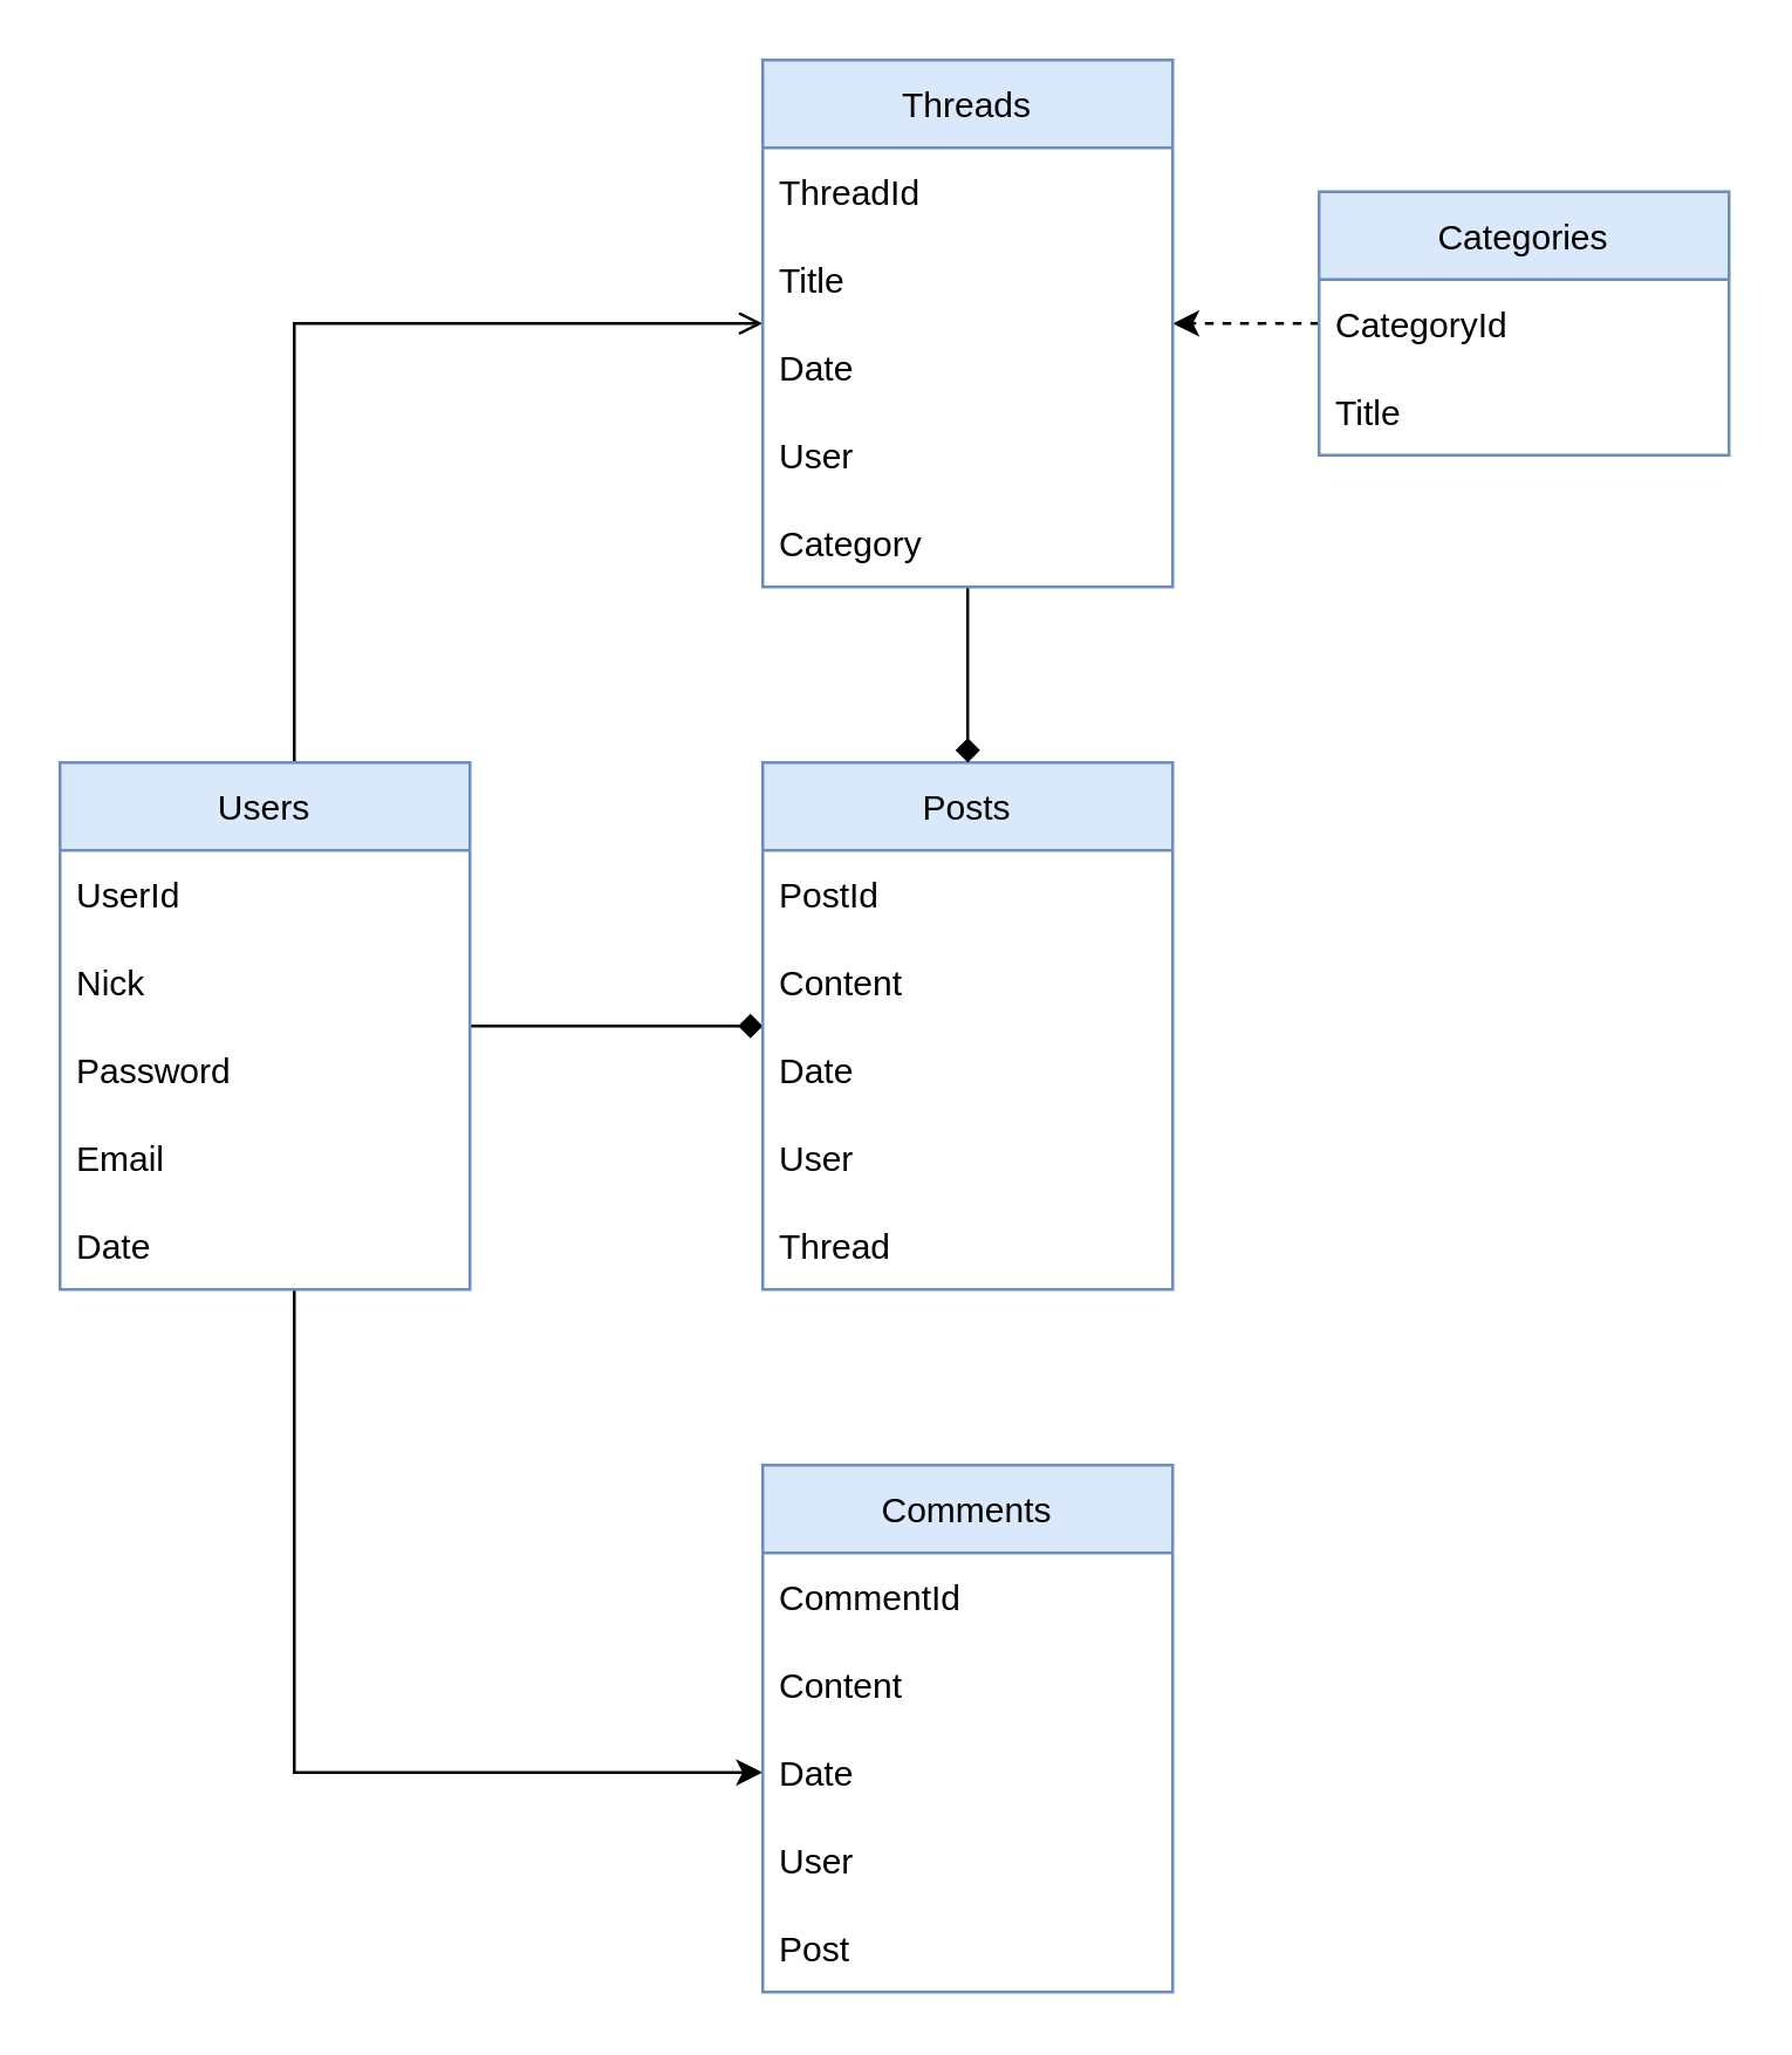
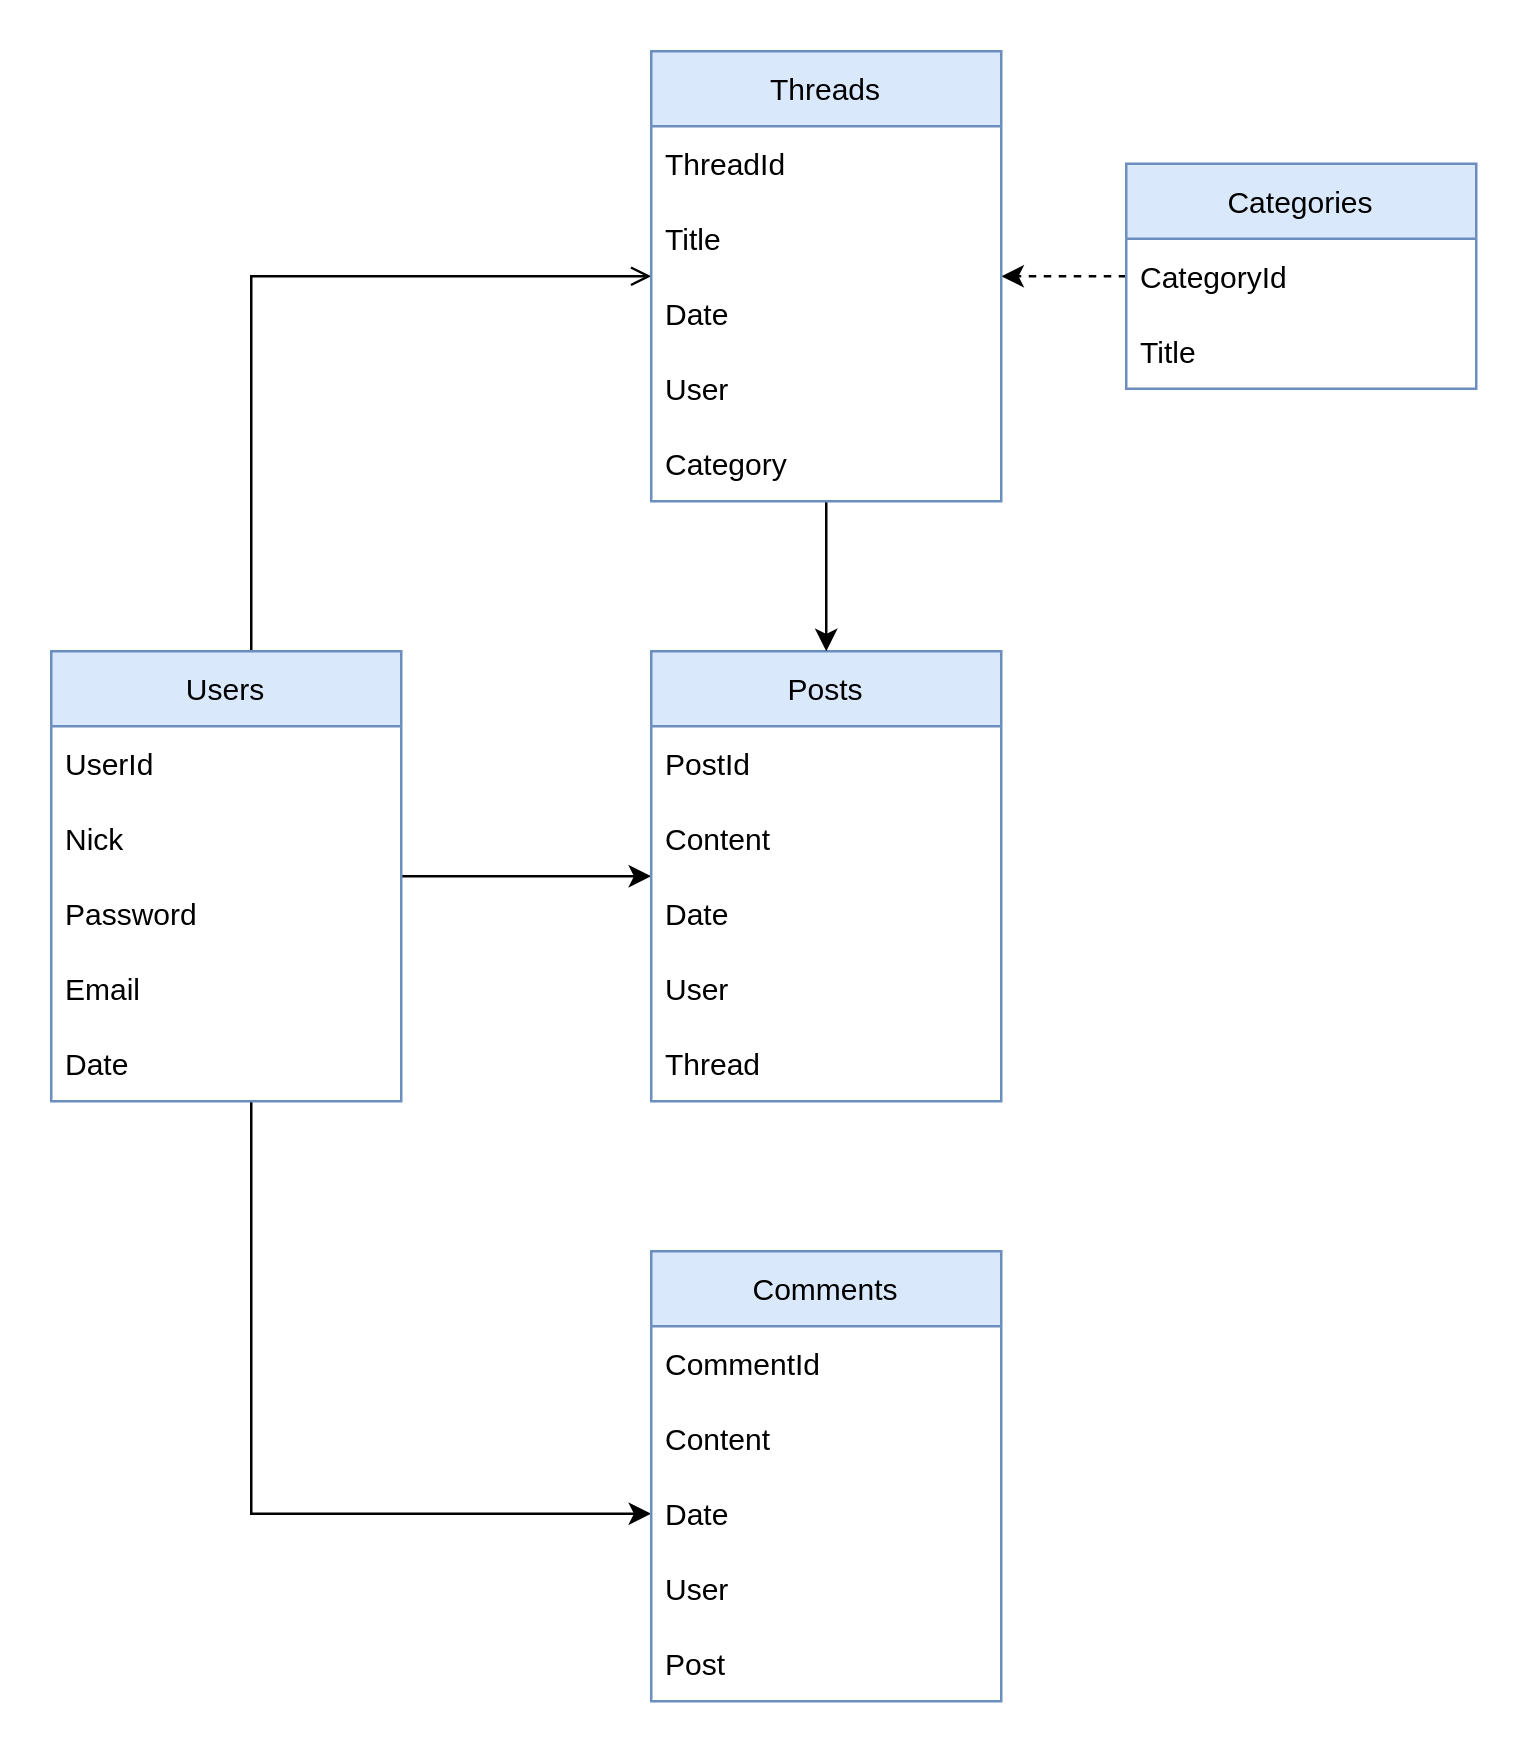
  <mxCell id="0" />
  <mxCell id="1" parent="0" />
  <mxCell id="2" style="edgeStyle=orthogonalEdgeStyle;rounded=0;orthogonalLoop=1;jettySize=auto;html=1;endArrow=open;" edge="1" parent="1" source="5" target="28"><mxGeometry relative="1" as="geometry"><Array as="points"><mxPoint x="100" y="110" /></Array></mxGeometry></mxCell>
- <mxCell id="3" style="edgeStyle=orthogonalEdgeStyle;rounded=0;orthogonalLoop=1;jettySize=auto;html=1;endArrow=diamond;" edge="1" parent="1" source="5" target="11"><mxGeometry relative="1" as="geometry"><Array as="points"><mxPoint x="230" y="350" /><mxPoint x="230" y="350" /></Array></mxGeometry></mxCell>
+ <mxCell id="3" style="edgeStyle=orthogonalEdgeStyle;rounded=0;orthogonalLoop=1;jettySize=auto;html=1;" edge="1" parent="1" source="5" target="11"><mxGeometry relative="1" as="geometry"><Array as="points"><mxPoint x="230" y="350" /><mxPoint x="230" y="350" /></Array></mxGeometry></mxCell>
  <mxCell id="4" style="edgeStyle=orthogonalEdgeStyle;rounded=0;orthogonalLoop=1;jettySize=auto;html=1;entryX=0;entryY=0.5;entryDx=0;entryDy=0;" edge="1" parent="1" source="5" target="20"><mxGeometry relative="1" as="geometry"><Array as="points"><mxPoint x="100" y="605" /></Array></mxGeometry></mxCell>
  <mxCell id="5" value="Users" style="swimlane;fontStyle=0;childLayout=stackLayout;horizontal=1;startSize=30;horizontalStack=0;resizeParent=1;resizeParentMax=0;resizeLast=0;collapsible=1;marginBottom=0;fillColor=#dae8fc;strokeColor=#6c8ebf;" vertex="1" parent="1"><mxGeometry x="20" y="260" width="140" height="180" as="geometry" /></mxCell>
  <mxCell id="6" value="UserId" style="text;strokeColor=none;fillColor=none;align=left;verticalAlign=middle;spacingLeft=4;spacingRight=4;overflow=hidden;points=[[0,0.5],[1,0.5]];portConstraint=eastwest;rotatable=0;" vertex="1" parent="5"><mxGeometry y="30" width="140" height="30" as="geometry" /></mxCell>
  <mxCell id="7" value="Nick    " style="text;strokeColor=none;fillColor=none;align=left;verticalAlign=middle;spacingLeft=4;spacingRight=4;overflow=hidden;points=[[0,0.5],[1,0.5]];portConstraint=eastwest;rotatable=0;" vertex="1" parent="5"><mxGeometry y="60" width="140" height="30" as="geometry" /></mxCell>
  <mxCell id="8" value="Password" style="text;strokeColor=none;fillColor=none;align=left;verticalAlign=middle;spacingLeft=4;spacingRight=4;overflow=hidden;points=[[0,0.5],[1,0.5]];portConstraint=eastwest;rotatable=0;" vertex="1" parent="5"><mxGeometry y="90" width="140" height="30" as="geometry" /></mxCell>
  <mxCell id="9" value="Email" style="text;strokeColor=none;fillColor=none;align=left;verticalAlign=middle;spacingLeft=4;spacingRight=4;overflow=hidden;points=[[0,0.5],[1,0.5]];portConstraint=eastwest;rotatable=0;" vertex="1" parent="5"><mxGeometry y="120" width="140" height="30" as="geometry" /></mxCell>
  <mxCell id="10" value="Date" style="text;strokeColor=none;fillColor=none;align=left;verticalAlign=middle;spacingLeft=4;spacingRight=4;overflow=hidden;points=[[0,0.5],[1,0.5]];portConstraint=eastwest;rotatable=0;" vertex="1" parent="5"><mxGeometry y="150" width="140" height="30" as="geometry" /></mxCell>
  <mxCell id="11" value="Posts" style="swimlane;fontStyle=0;childLayout=stackLayout;horizontal=1;startSize=30;horizontalStack=0;resizeParent=1;resizeParentMax=0;resizeLast=0;collapsible=1;marginBottom=0;fillColor=#dae8fc;strokeColor=#6c8ebf;" vertex="1" parent="1"><mxGeometry x="260" y="260" width="140" height="180" as="geometry" /></mxCell>
  <mxCell id="12" value="PostId" style="text;strokeColor=none;fillColor=none;align=left;verticalAlign=middle;spacingLeft=4;spacingRight=4;overflow=hidden;points=[[0,0.5],[1,0.5]];portConstraint=eastwest;rotatable=0;" vertex="1" parent="11"><mxGeometry y="30" width="140" height="30" as="geometry" /></mxCell>
  <mxCell id="13" value="Content" style="text;strokeColor=none;fillColor=none;align=left;verticalAlign=middle;spacingLeft=4;spacingRight=4;overflow=hidden;points=[[0,0.5],[1,0.5]];portConstraint=eastwest;rotatable=0;" vertex="1" parent="11"><mxGeometry y="60" width="140" height="30" as="geometry" /></mxCell>
  <mxCell id="14" value="Date" style="text;strokeColor=none;fillColor=none;align=left;verticalAlign=middle;spacingLeft=4;spacingRight=4;overflow=hidden;points=[[0,0.5],[1,0.5]];portConstraint=eastwest;rotatable=0;" vertex="1" parent="11"><mxGeometry y="90" width="140" height="30" as="geometry" /></mxCell>
  <mxCell id="15" value="User" style="text;strokeColor=none;fillColor=none;align=left;verticalAlign=middle;spacingLeft=4;spacingRight=4;overflow=hidden;points=[[0,0.5],[1,0.5]];portConstraint=eastwest;rotatable=0;" vertex="1" parent="11"><mxGeometry y="120" width="140" height="30" as="geometry" /></mxCell>
  <mxCell id="16" value="Thread" style="text;strokeColor=none;fillColor=none;align=left;verticalAlign=middle;spacingLeft=4;spacingRight=4;overflow=hidden;points=[[0,0.5],[1,0.5]];portConstraint=eastwest;rotatable=0;" vertex="1" parent="11"><mxGeometry y="150" width="140" height="30" as="geometry" /></mxCell>
  <mxCell id="17" value="Comments" style="swimlane;fontStyle=0;childLayout=stackLayout;horizontal=1;startSize=30;horizontalStack=0;resizeParent=1;resizeParentMax=0;resizeLast=0;collapsible=1;marginBottom=0;fillColor=#dae8fc;strokeColor=#6c8ebf;" vertex="1" parent="1"><mxGeometry x="260" y="500" width="140" height="180" as="geometry" /></mxCell>
  <mxCell id="18" value="CommentId" style="text;strokeColor=none;fillColor=none;align=left;verticalAlign=middle;spacingLeft=4;spacingRight=4;overflow=hidden;points=[[0,0.5],[1,0.5]];portConstraint=eastwest;rotatable=0;" vertex="1" parent="17"><mxGeometry y="30" width="140" height="30" as="geometry" /></mxCell>
  <mxCell id="19" value="Content" style="text;strokeColor=none;fillColor=none;align=left;verticalAlign=middle;spacingLeft=4;spacingRight=4;overflow=hidden;points=[[0,0.5],[1,0.5]];portConstraint=eastwest;rotatable=0;" vertex="1" parent="17"><mxGeometry y="60" width="140" height="30" as="geometry" /></mxCell>
  <mxCell id="20" value="Date" style="text;strokeColor=none;fillColor=none;align=left;verticalAlign=middle;spacingLeft=4;spacingRight=4;overflow=hidden;points=[[0,0.5],[1,0.5]];portConstraint=eastwest;rotatable=0;" vertex="1" parent="17"><mxGeometry y="90" width="140" height="30" as="geometry" /></mxCell>
  <mxCell id="21" value="User" style="text;strokeColor=none;fillColor=none;align=left;verticalAlign=middle;spacingLeft=4;spacingRight=4;overflow=hidden;points=[[0,0.5],[1,0.5]];portConstraint=eastwest;rotatable=0;" vertex="1" parent="17"><mxGeometry y="120" width="140" height="30" as="geometry" /></mxCell>
  <mxCell id="22" value="Post" style="text;strokeColor=none;fillColor=none;align=left;verticalAlign=middle;spacingLeft=4;spacingRight=4;overflow=hidden;points=[[0,0.5],[1,0.5]];portConstraint=eastwest;rotatable=0;" vertex="1" parent="17"><mxGeometry y="150" width="140" height="30" as="geometry" /></mxCell>
  <mxCell id="23" style="edgeStyle=orthogonalEdgeStyle;rounded=0;orthogonalLoop=1;jettySize=auto;html=1;dashed=1;" edge="1" parent="1" source="24" target="28"><mxGeometry relative="1" as="geometry" /></mxCell>
  <mxCell id="24" value="Categories" style="swimlane;fontStyle=0;childLayout=stackLayout;horizontal=1;startSize=30;horizontalStack=0;resizeParent=1;resizeParentMax=0;resizeLast=0;collapsible=1;marginBottom=0;fillColor=#dae8fc;strokeColor=#6c8ebf;" vertex="1" parent="1"><mxGeometry x="450" y="65" width="140" height="90" as="geometry" /></mxCell>
  <mxCell id="25" value="CategoryId" style="text;strokeColor=none;fillColor=none;align=left;verticalAlign=middle;spacingLeft=4;spacingRight=4;overflow=hidden;points=[[0,0.5],[1,0.5]];portConstraint=eastwest;rotatable=0;" vertex="1" parent="24"><mxGeometry y="30" width="140" height="30" as="geometry" /></mxCell>
  <mxCell id="26" value="Title" style="text;strokeColor=none;fillColor=none;align=left;verticalAlign=middle;spacingLeft=4;spacingRight=4;overflow=hidden;points=[[0,0.5],[1,0.5]];portConstraint=eastwest;rotatable=0;" vertex="1" parent="24"><mxGeometry y="60" width="140" height="30" as="geometry" /></mxCell>
- <mxCell id="27" style="edgeStyle=orthogonalEdgeStyle;rounded=0;orthogonalLoop=1;jettySize=auto;html=1;endArrow=diamond;" edge="1" parent="1" source="28" target="11"><mxGeometry relative="1" as="geometry" /></mxCell>
+ <mxCell id="27" style="edgeStyle=orthogonalEdgeStyle;rounded=0;orthogonalLoop=1;jettySize=auto;html=1;" edge="1" parent="1" source="28" target="11"><mxGeometry relative="1" as="geometry" /></mxCell>
  <mxCell id="28" value="Threads" style="swimlane;fontStyle=0;childLayout=stackLayout;horizontal=1;startSize=30;horizontalStack=0;resizeParent=1;resizeParentMax=0;resizeLast=0;collapsible=1;marginBottom=0;fillColor=#dae8fc;strokeColor=#6c8ebf;" vertex="1" parent="1"><mxGeometry x="260" y="20" width="140" height="180" as="geometry" /></mxCell>
  <mxCell id="29" value="ThreadId" style="text;strokeColor=none;fillColor=none;align=left;verticalAlign=middle;spacingLeft=4;spacingRight=4;overflow=hidden;points=[[0,0.5],[1,0.5]];portConstraint=eastwest;rotatable=0;" vertex="1" parent="28"><mxGeometry y="30" width="140" height="30" as="geometry" /></mxCell>
  <mxCell id="30" value="Title" style="text;strokeColor=none;fillColor=none;align=left;verticalAlign=middle;spacingLeft=4;spacingRight=4;overflow=hidden;points=[[0,0.5],[1,0.5]];portConstraint=eastwest;rotatable=0;" vertex="1" parent="28"><mxGeometry y="60" width="140" height="30" as="geometry" /></mxCell>
  <mxCell id="31" value="Date" style="text;strokeColor=none;fillColor=none;align=left;verticalAlign=middle;spacingLeft=4;spacingRight=4;overflow=hidden;points=[[0,0.5],[1,0.5]];portConstraint=eastwest;rotatable=0;" vertex="1" parent="28"><mxGeometry y="90" width="140" height="30" as="geometry" /></mxCell>
  <mxCell id="32" value="User" style="text;strokeColor=none;fillColor=none;align=left;verticalAlign=middle;spacingLeft=4;spacingRight=4;overflow=hidden;points=[[0,0.5],[1,0.5]];portConstraint=eastwest;rotatable=0;" vertex="1" parent="28"><mxGeometry y="120" width="140" height="30" as="geometry" /></mxCell>
  <mxCell id="33" value="Category" style="text;strokeColor=none;fillColor=none;align=left;verticalAlign=middle;spacingLeft=4;spacingRight=4;overflow=hidden;points=[[0,0.5],[1,0.5]];portConstraint=eastwest;rotatable=0;" vertex="1" parent="28"><mxGeometry y="150" width="140" height="30" as="geometry" /></mxCell>
